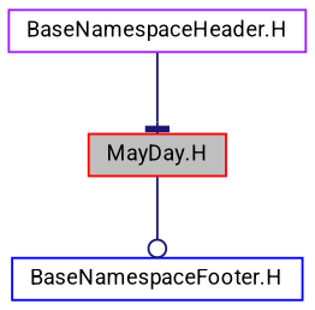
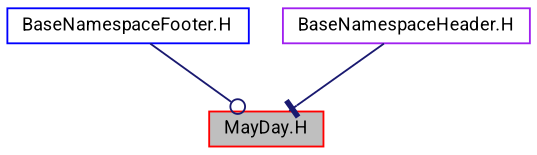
  digraph {
    fontname=Roboto
    node [fillcolor=white fontname=Roboto fontsize=10 shape=record style=filled]
    edge [color=midnightblue fontname=Roboto fontsize=10 labelfontname=Helvetica labelfontsize=10 style=solid]
    n1 [color=red fillcolor=grey75 fontcolor=black height=0.2 label="MayDay.H" width=0.4]
    n2 [color=blue height=0.2 label="BaseNamespaceFooter.H" width=0.4]
    n3 [color=purple height=0.2 label="BaseNamespaceHeader.H" width=0.4]
-   n1 -> n2 [arrowhead=odot]
+   n2 -> n1 [arrowhead=odot]
    n3 -> n1 [arrowhead=tee]
  }
